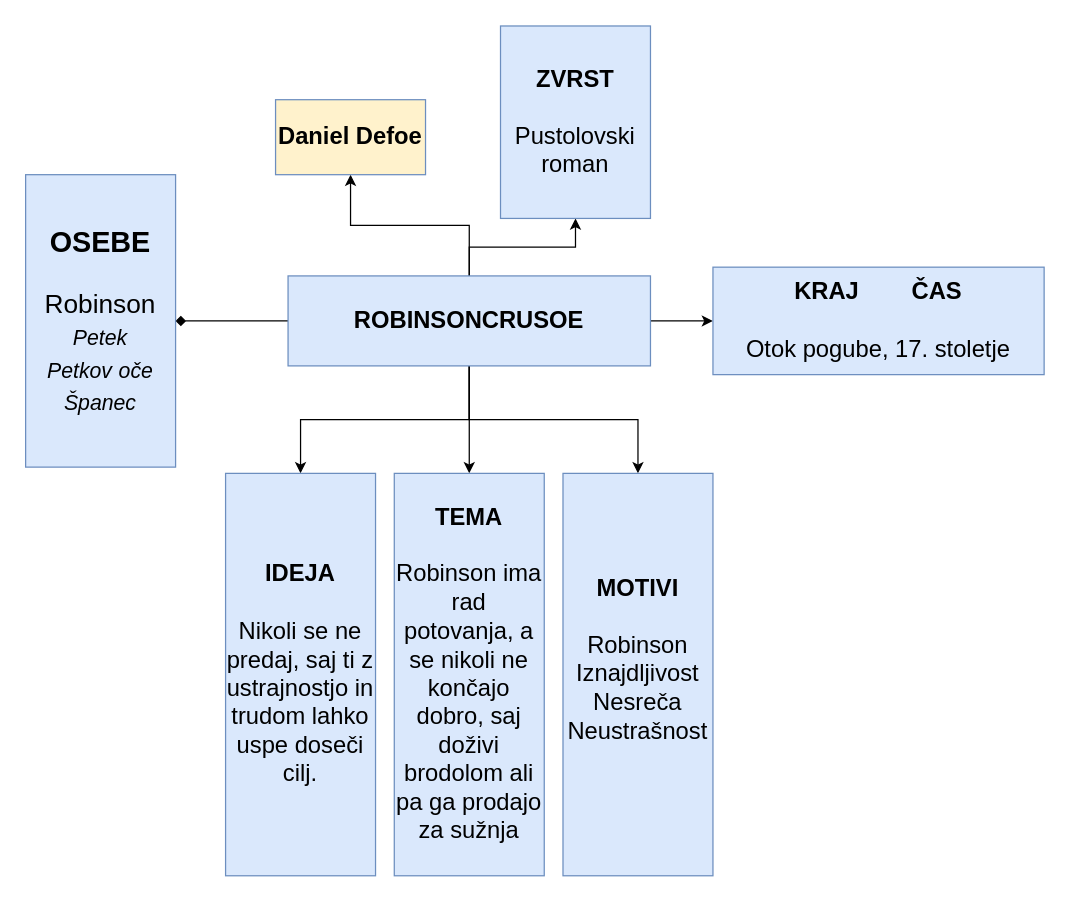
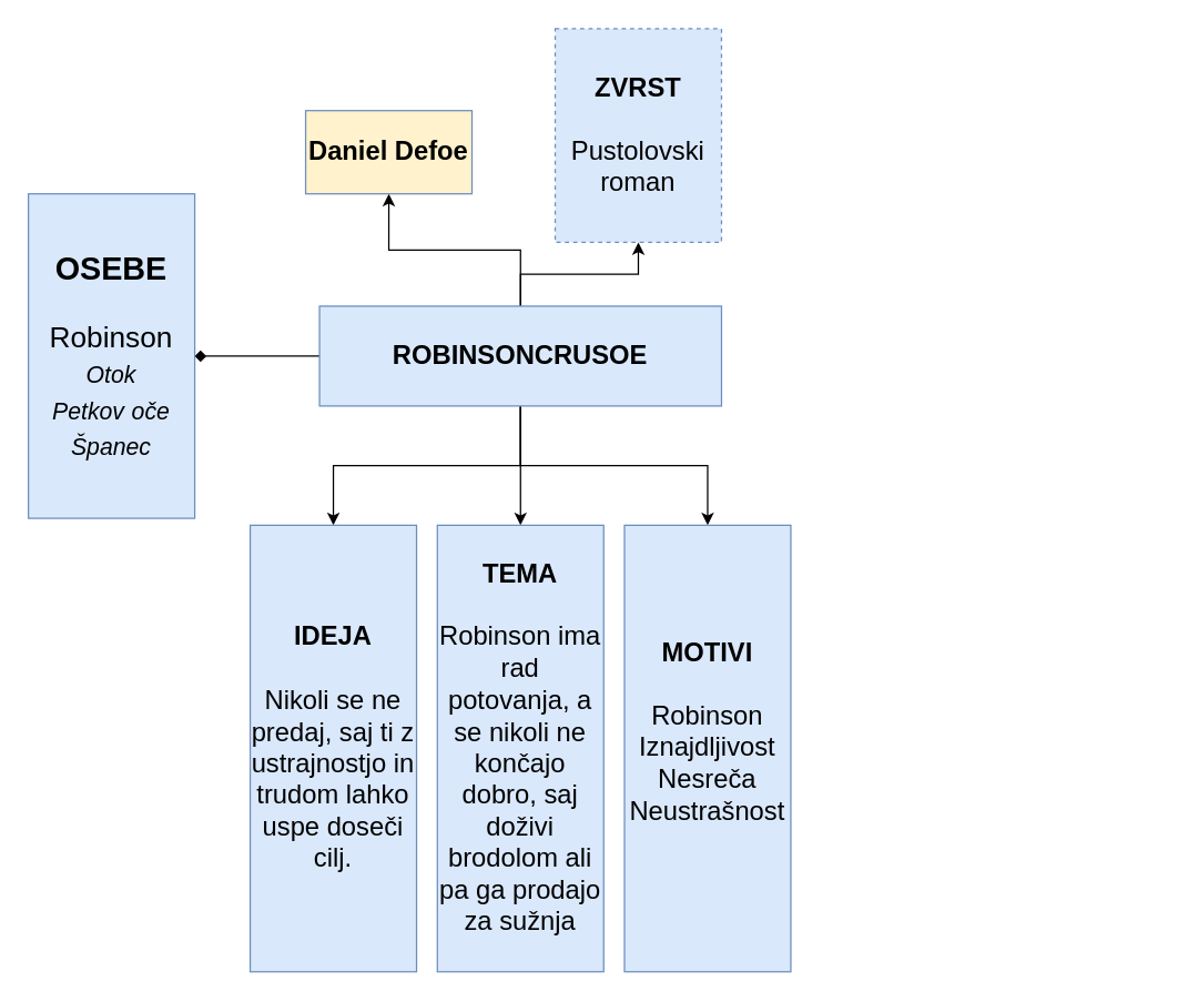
  <mxCell id="0" />
  <mxCell id="1" parent="0" />
  <mxCell id="2" value="" style="edgeStyle=orthogonalEdgeStyle;rounded=0;orthogonalLoop=1;jettySize=auto;html=1;fontSize=19;" edge="1" parent="1" source="9" target="10"><mxGeometry relative="1" as="geometry" /></mxCell>
  <mxCell id="3" value="" style="edgeStyle=orthogonalEdgeStyle;rounded=0;orthogonalLoop=1;jettySize=auto;html=1;fontSize=19;" edge="1" parent="1" source="9" target="11"><mxGeometry relative="1" as="geometry" /></mxCell>
  <mxCell id="4" value="" style="edgeStyle=orthogonalEdgeStyle;rounded=0;orthogonalLoop=1;jettySize=auto;html=1;fontSize=19;" edge="1" parent="1" source="9" target="12"><mxGeometry relative="1" as="geometry" /></mxCell>
  <mxCell id="5" value="" style="edgeStyle=orthogonalEdgeStyle;rounded=0;orthogonalLoop=1;jettySize=auto;html=1;fontSize=19;" edge="1" parent="1" source="9" target="13"><mxGeometry relative="1" as="geometry" /></mxCell>
  <mxCell id="6" value="" style="edgeStyle=orthogonalEdgeStyle;rounded=0;orthogonalLoop=1;jettySize=auto;html=1;fontSize=19;" edge="1" parent="1" source="9" target="14"><mxGeometry relative="1" as="geometry" /></mxCell>
  <mxCell id="7" value="" style="edgeStyle=orthogonalEdgeStyle;rounded=0;orthogonalLoop=1;jettySize=auto;html=1;fontSize=19;endArrow=diamond;" edge="1" parent="1" source="9" target="15"><mxGeometry relative="1" as="geometry" /></mxCell>
- <mxCell id="8" value="" style="edgeStyle=orthogonalEdgeStyle;rounded=0;orthogonalLoop=1;jettySize=auto;html=1;fontSize=19;" edge="1" parent="1" source="9" target="16"><mxGeometry relative="1" as="geometry" /></mxCell>
  <mxCell id="9" value="ROBINSONCRUSOE" style="text;html=1;strokeColor=#6c8ebf;fillColor=#dae8fc;align=center;verticalAlign=middle;whiteSpace=wrap;rounded=0;fontStyle=1;fontSize=19;" vertex="1" parent="1"><mxGeometry x="230" y="220" width="290" height="72" as="geometry" /></mxCell>
  <mxCell id="10" value="Daniel Defoe" style="whiteSpace=wrap;html=1;rounded=0;fontSize=19;fontStyle=1;strokeColor=#6c8ebf;fillColor=#fff2cc;" vertex="1" parent="1"><mxGeometry x="220" y="79" width="120" height="60" as="geometry" /></mxCell>
  <mxCell id="11" value="IDEJA&lt;br&gt;&lt;br&gt;&lt;span style=&quot;font-weight: normal&quot;&gt;Nikoli se ne predaj, saj ti z ustrajnostjo in trudom lahko uspe doseči cilj.&lt;/span&gt;" style="whiteSpace=wrap;html=1;rounded=0;fontSize=19;fontStyle=1;strokeColor=#6c8ebf;fillColor=#dae8fc;" vertex="1" parent="1"><mxGeometry x="180" y="378" width="120" height="322" as="geometry" /></mxCell>
  <mxCell id="12" value="MOTIVI&lt;br&gt;&lt;br&gt;&lt;span style=&quot;font-weight: normal&quot;&gt;Robinson&lt;br&gt;Iznajdljivost&lt;br&gt;Nesreča&lt;br&gt;Neustrašnost&lt;br&gt;&lt;br&gt;&lt;/span&gt;" style="whiteSpace=wrap;html=1;rounded=0;fontSize=19;fontStyle=1;strokeColor=#6c8ebf;fillColor=#dae8fc;" vertex="1" parent="1"><mxGeometry x="450" y="378" width="120" height="322" as="geometry" /></mxCell>
  <mxCell id="13" value="TEMA&lt;br&gt;&lt;br&gt;&lt;span style=&quot;font-weight: normal&quot;&gt;Robinson ima rad potovanja, a se nikoli ne končajo dobro, saj doživi brodolom ali pa ga prodajo za sužnja&lt;/span&gt;" style="whiteSpace=wrap;html=1;rounded=0;fontSize=19;fontStyle=1;strokeColor=#6c8ebf;fillColor=#dae8fc;" vertex="1" parent="1"><mxGeometry x="315" y="378" width="120" height="322" as="geometry" /></mxCell>
- <mxCell id="14" value="ZVRST&lt;br&gt;&lt;br&gt;&lt;span style=&quot;font-weight: normal&quot;&gt;Pustolovski roman&lt;/span&gt;" style="whiteSpace=wrap;html=1;rounded=0;fontSize=19;fontStyle=1;strokeColor=#6c8ebf;fillColor=#dae8fc;" vertex="1" parent="1"><mxGeometry x="400" y="20" width="120" height="154" as="geometry" /></mxCell>
- <mxCell id="15" value="&lt;font style=&quot;font-size: 23px&quot;&gt;OSEBE&lt;/font&gt;&lt;br&gt;&lt;br&gt;&lt;span style=&quot;font-weight: normal ; font-size: 21px&quot;&gt;Robinson&lt;br&gt;&lt;i&gt;&lt;font style=&quot;font-size: 21px&quot;&gt;&lt;font style=&quot;font-size: 17px&quot;&gt;Petek&lt;/font&gt;&lt;br&gt;&lt;/font&gt;&lt;font style=&quot;font-size: 17px&quot;&gt;Petkov&lt;/font&gt;&lt;font style=&quot;font-size: 19px&quot;&gt; &lt;/font&gt;&lt;font&gt;&lt;font style=&quot;font-size: 17px&quot;&gt;oče&lt;/font&gt;&lt;br&gt;&lt;/font&gt;&lt;font style=&quot;font-size: 17px&quot;&gt;Španec&lt;/font&gt;&lt;/i&gt;&lt;/span&gt;" style="whiteSpace=wrap;html=1;rounded=0;fontSize=19;fontStyle=1;strokeColor=#6c8ebf;fillColor=#dae8fc;" vertex="1" parent="1"><mxGeometry x="20" y="139" width="120" height="234" as="geometry" /></mxCell>
- <mxCell id="16" value="KRAJ &amp;nbsp; &amp;nbsp; &amp;nbsp; &amp;nbsp;ČAS&lt;br&gt;&lt;br&gt;&lt;span style=&quot;font-weight: normal&quot;&gt;Otok&lt;/span&gt; &lt;span style=&quot;font-weight: normal&quot;&gt;pogube, 17. stoletje&lt;/span&gt;" style="whiteSpace=wrap;html=1;rounded=0;fontSize=19;fontStyle=1;strokeColor=#6c8ebf;fillColor=#dae8fc;" vertex="1" parent="1"><mxGeometry x="570" y="213" width="265" height="86" as="geometry" /></mxCell>
+ <mxCell id="14" value="ZVRST&lt;br&gt;&lt;br&gt;&lt;span style=&quot;font-weight: normal&quot;&gt;Pustolovski roman&lt;/span&gt;" style="whiteSpace=wrap;html=1;rounded=0;fontSize=19;fontStyle=1;strokeColor=#6c8ebf;fillColor=#dae8fc;dashed=1;" vertex="1" parent="1"><mxGeometry x="400" y="20" width="120" height="154" as="geometry" /></mxCell>
+ <mxCell id="15" value="&lt;font style=&quot;font-size: 23px&quot;&gt;OSEBE&lt;/font&gt;&lt;br&gt;&lt;br&gt;&lt;span style=&quot;font-weight: normal ; font-size: 21px&quot;&gt;Robinson&lt;br&gt;&lt;i&gt;&lt;font style=&quot;font-size: 21px&quot;&gt;&lt;font style=&quot;font-size: 17px&quot;&gt;Otok&lt;/font&gt;&lt;br&gt;&lt;/font&gt;&lt;font style=&quot;font-size: 17px&quot;&gt;Petkov&lt;/font&gt;&lt;font style=&quot;font-size: 19px&quot;&gt; &lt;/font&gt;&lt;font&gt;&lt;font style=&quot;font-size: 17px&quot;&gt;oče&lt;/font&gt;&lt;br&gt;&lt;/font&gt;&lt;font style=&quot;font-size: 17px&quot;&gt;Španec&lt;/font&gt;&lt;/i&gt;&lt;/span&gt;" style="whiteSpace=wrap;html=1;rounded=0;fontSize=19;fontStyle=1;strokeColor=#6c8ebf;fillColor=#dae8fc;" vertex="1" parent="1"><mxGeometry x="20" y="139" width="120" height="234" as="geometry" /></mxCell>
